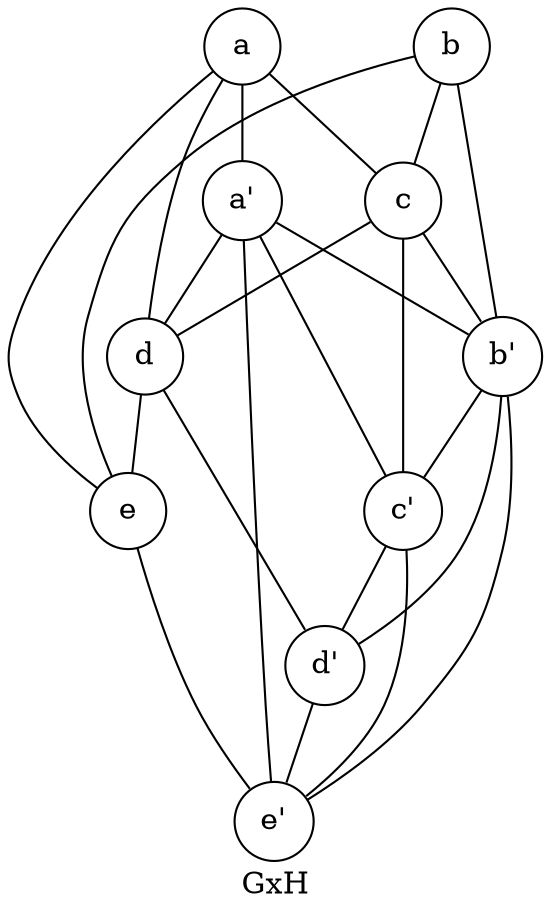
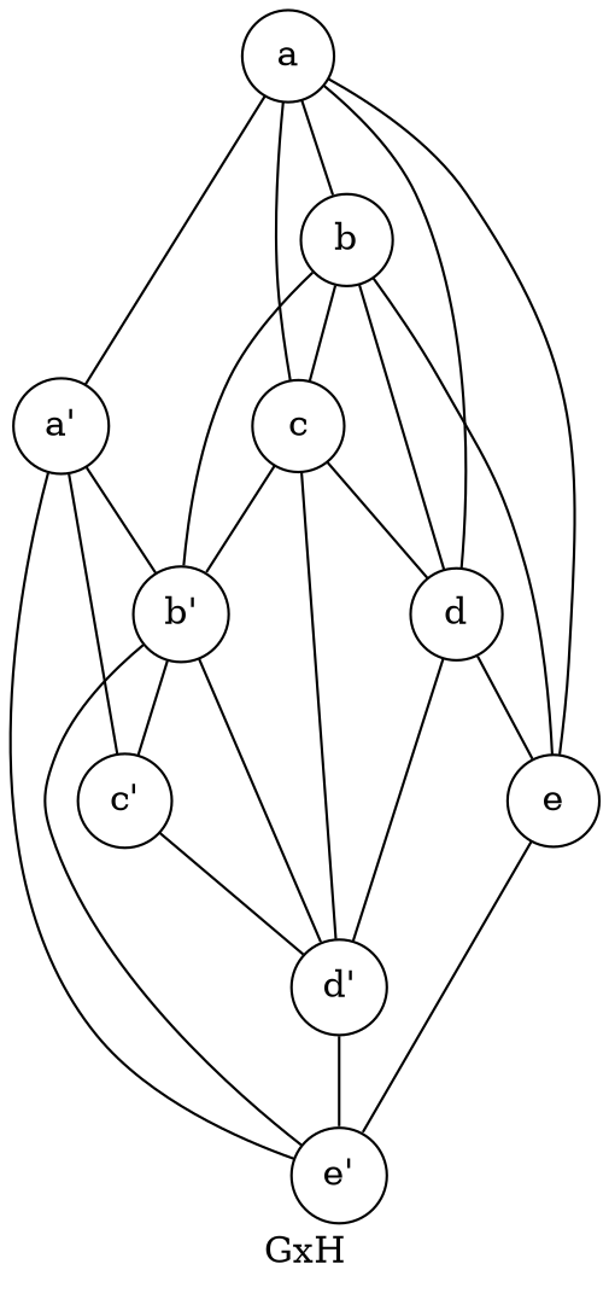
  graph {
    label=GxH
    splines=true
    node [shape=circle]
    a
    b
    c
    d
    e
    "a'"
    "b'"
    "c'"
    "d'"
    "e'"
+   a -- b
    a -- c
    a -- d
    a -- e
    a -- "a'" [weight=2]
    b -- c
-   "a'" -- d
+   b -- d
    b -- e
    b -- "b'" [weight=2]
    c -- d
    c -- "b'"
-   c -- "c'" [weight=2]
+   c -- "d'" [weight=2]
    d -- e
    d -- "d'" [weight=2]
    e -- "e'" [weight=2]
    "a'" -- "b'"
    "a'" -- "c'"
    "a'" -- "e'"
    "b'" -- "c'"
    "b'" -- "d'"
    "b'" -- "e'"
    "c'" -- "d'"
-   "c'" -- "e'"
    "d'" -- "e'"
  }
